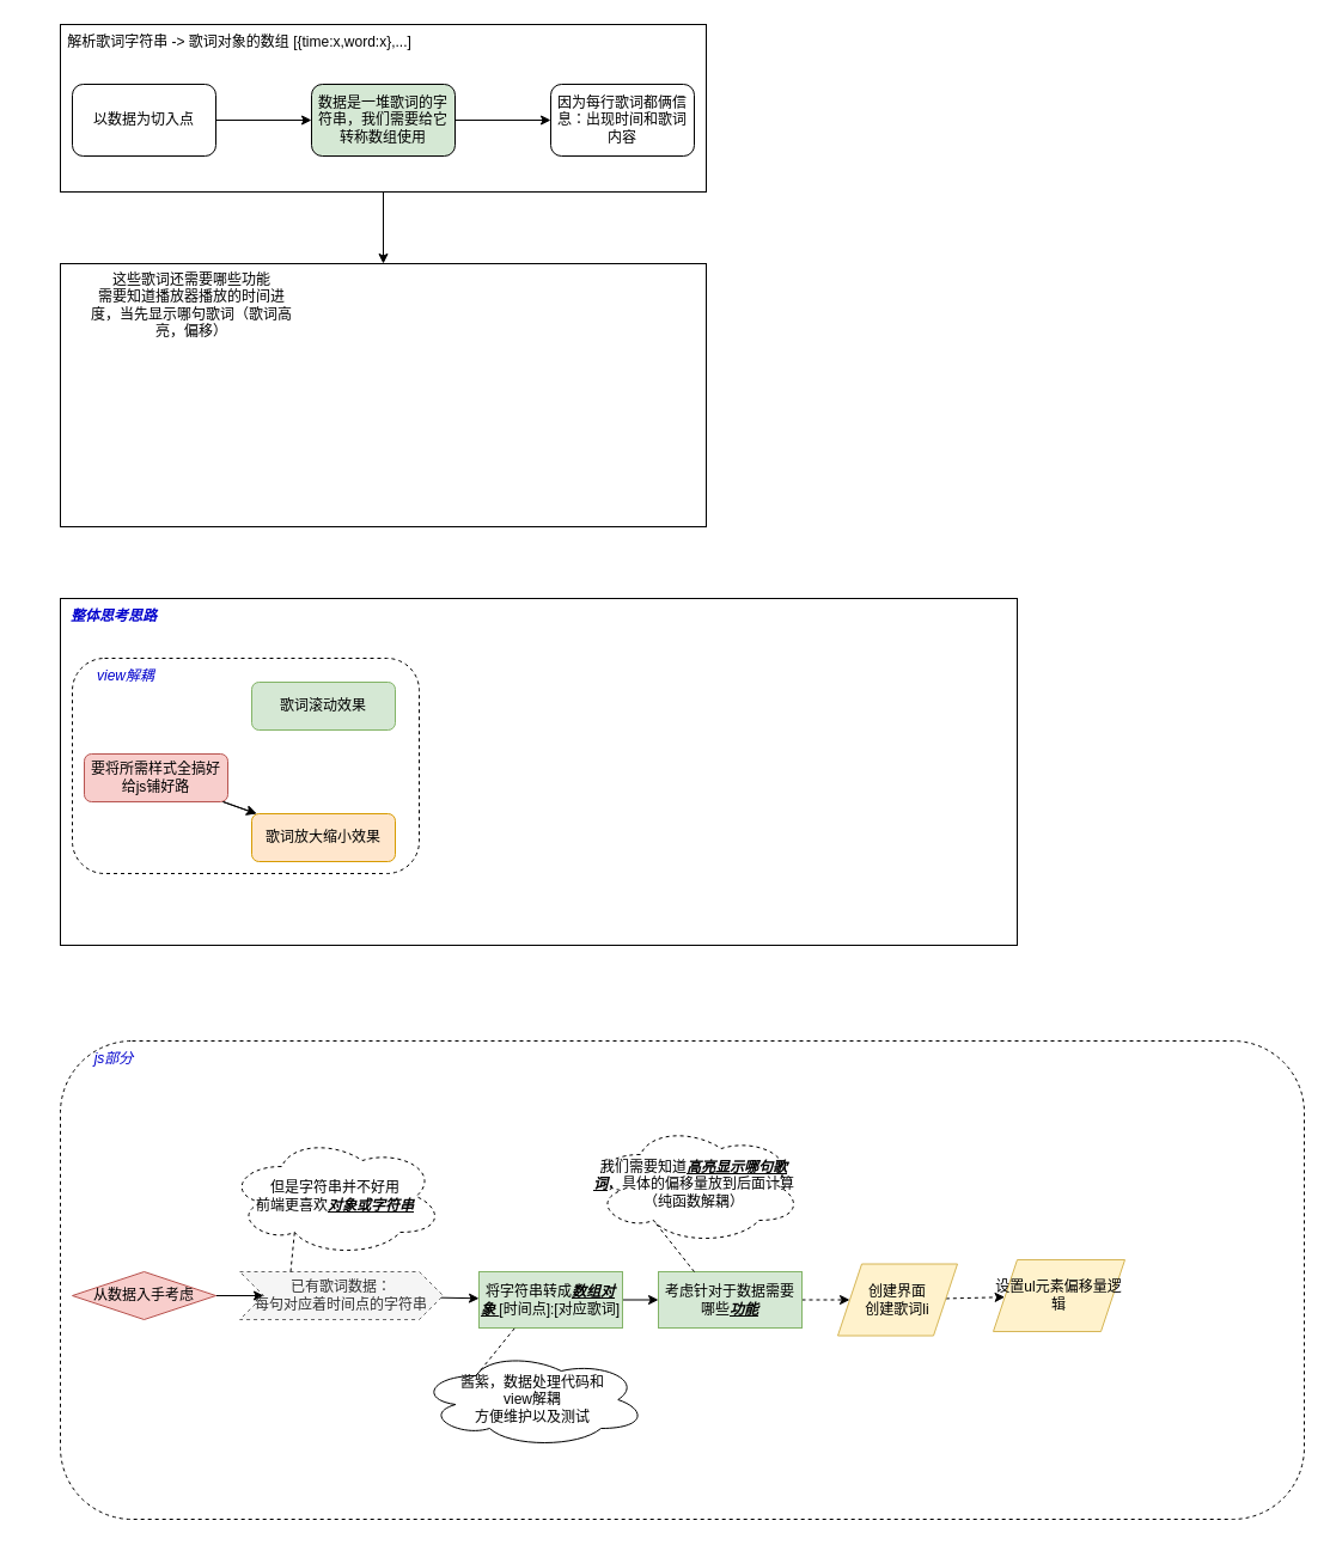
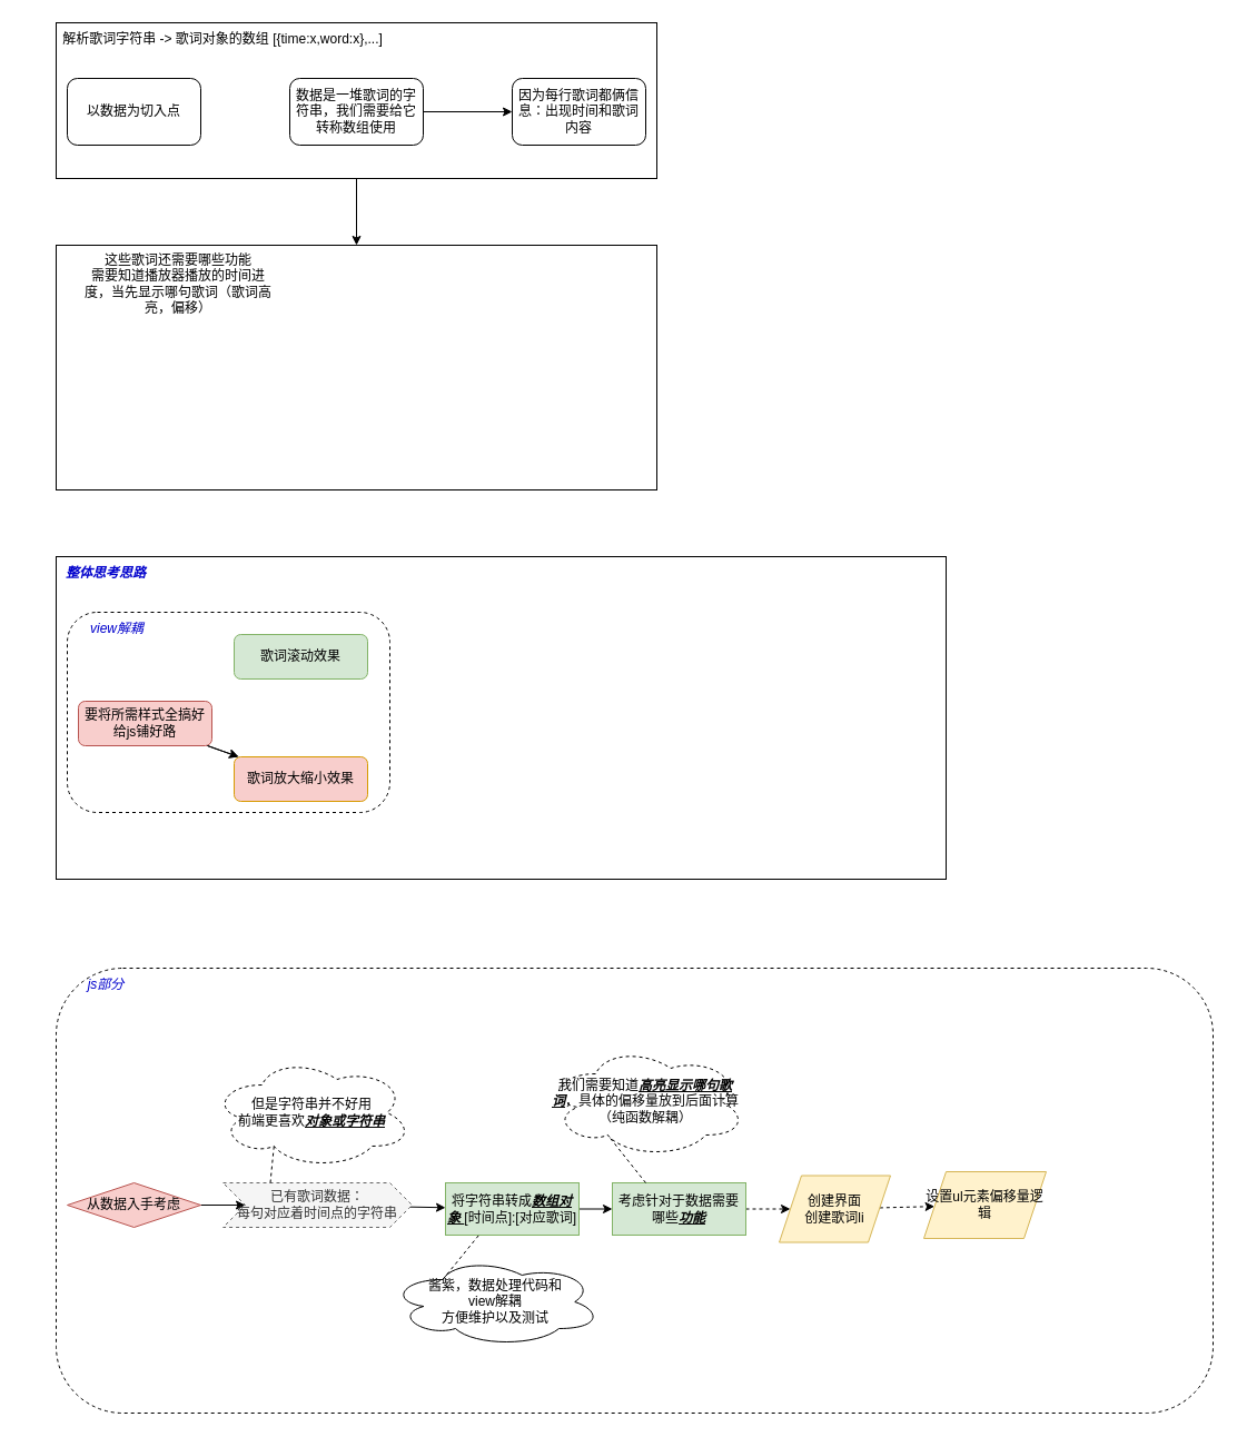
  <mxCell id="0" />
  <mxCell id="1" parent="0" />
  <mxCell id="2" value="" style="rounded=0;whiteSpace=wrap;html=1;" parent="1" vertex="1"><mxGeometry x="50" y="20" width="540" height="140" as="geometry" /></mxCell>
  <mxCell id="3" value="解析歌词字符串 -&amp;gt; 歌词对象的数组 [{time:x,word:x},...]" style="text;html=1;strokeColor=none;fillColor=none;align=center;verticalAlign=middle;whiteSpace=wrap;rounded=0;" parent="1" vertex="1"><mxGeometry x="20" y="20" width="360" height="30" as="geometry" /></mxCell>
  <mxCell id="4" value="" style="group" parent="1" vertex="1" connectable="0"><mxGeometry x="60" y="70" width="520" height="60" as="geometry" /></mxCell>
  <mxCell id="5" value="以数据为切入点" style="rounded=1;whiteSpace=wrap;html=1;" parent="4" vertex="1"><mxGeometry width="120" height="60" as="geometry" /></mxCell>
- <mxCell id="6" value="数据是一堆歌词的字符串，我们需要给它转称数组使用" style="whiteSpace=wrap;html=1;rounded=1;fillColor=#d5e8d4;" parent="4" vertex="1"><mxGeometry x="200" width="120" height="60" as="geometry" /></mxCell>
- <mxCell id="7" value="" style="edgeStyle=none;html=1;" parent="4" source="5" target="6" edge="1"><mxGeometry relative="1" as="geometry" /></mxCell>
+ <mxCell id="6" value="数据是一堆歌词的字符串，我们需要给它转称数组使用" style="whiteSpace=wrap;html=1;rounded=1;" parent="4" vertex="1"><mxGeometry x="200" width="120" height="60" as="geometry" /></mxCell>
  <mxCell id="8" value="因为每行歌词都俩信息：出现时间和歌词内容" style="whiteSpace=wrap;html=1;rounded=1;" parent="4" vertex="1"><mxGeometry x="400" width="120" height="60" as="geometry" /></mxCell>
  <mxCell id="9" value="" style="edgeStyle=none;html=1;" parent="4" source="6" target="8" edge="1"><mxGeometry relative="1" as="geometry" /></mxCell>
  <mxCell id="10" value="" style="endArrow=classic;html=1;exitX=0.5;exitY=1;exitDx=0;exitDy=0;" parent="1" source="2" edge="1"><mxGeometry width="50" height="50" relative="1" as="geometry"><mxPoint x="320" y="260" as="sourcePoint" /><mxPoint x="320" y="220" as="targetPoint" /></mxGeometry></mxCell>
  <mxCell id="11" value="" style="rounded=0;whiteSpace=wrap;html=1;" parent="1" vertex="1"><mxGeometry x="50" y="220" width="540" height="220" as="geometry" /></mxCell>
  <mxCell id="12" value="这些歌词还需要哪些功能&lt;br&gt;需要知道播放器播放的时间进度，当先显示哪句歌词（歌词高亮，偏移）" style="text;html=1;strokeColor=none;fillColor=none;align=center;verticalAlign=middle;whiteSpace=wrap;rounded=0;" parent="1" vertex="1"><mxGeometry x="75" y="240" width="170" height="30" as="geometry" /></mxCell>
  <mxCell id="13" value="" style="rounded=0;whiteSpace=wrap;html=1;" vertex="1" parent="1"><mxGeometry x="50" y="500" width="800" height="290" as="geometry" /></mxCell>
  <mxCell id="14" value="整体思考思路" style="text;html=1;strokeColor=none;fillColor=none;align=center;verticalAlign=middle;whiteSpace=wrap;rounded=0;fontStyle=3;labelBorderColor=none;fontColor=#0000CC;" vertex="1" parent="1"><mxGeometry x="50" y="500" width="90" height="30" as="geometry" /></mxCell>
  <mxCell id="15" value="" style="group" vertex="1" connectable="0" parent="1"><mxGeometry x="60" y="550" width="290" height="180" as="geometry" /></mxCell>
  <mxCell id="16" value="" style="rounded=1;whiteSpace=wrap;html=1;labelBorderColor=none;fontColor=#0000CC;dashed=1;" vertex="1" parent="15"><mxGeometry width="290" height="180" as="geometry" /></mxCell>
  <mxCell id="17" value="view解耦" style="text;html=1;strokeColor=none;fillColor=none;align=center;verticalAlign=middle;whiteSpace=wrap;rounded=0;fontStyle=2;labelBorderColor=none;fontColor=#0000CC;" vertex="1" parent="15"><mxGeometry width="90" height="30" as="geometry" /></mxCell>
  <mxCell id="18" value="要将所需样式全搞好&lt;br&gt;给js铺好路" style="rounded=1;whiteSpace=wrap;html=1;labelBorderColor=none;fillColor=#f8cecc;strokeColor=#b85450;" vertex="1" parent="15"><mxGeometry x="10" y="80" width="120" height="40" as="geometry" /></mxCell>
  <mxCell id="19" value="歌词滚动效果" style="rounded=1;whiteSpace=wrap;html=1;labelBorderColor=none;fillColor=#d5e8d4;strokeColor=#82b366;" vertex="1" parent="15"><mxGeometry x="150" y="20" width="120" height="40" as="geometry" /></mxCell>
- <mxCell id="20" value="歌词放大缩小效果" style="rounded=1;whiteSpace=wrap;html=1;labelBorderColor=none;fillColor=#ffe6cc;strokeColor=#d79b00;" vertex="1" parent="15"><mxGeometry x="150" y="130" width="120" height="40" as="geometry" /></mxCell>
+ <mxCell id="20" value="歌词放大缩小效果" style="rounded=1;whiteSpace=wrap;html=1;labelBorderColor=none;fillColor=#f8cecc;strokeColor=#d79b00;" vertex="1" parent="15"><mxGeometry x="150" y="130" width="120" height="40" as="geometry" /></mxCell>
  <mxCell id="21" value="" style="edgeStyle=none;html=1;fontColor=#000000;" edge="1" parent="15" source="18" target="20"><mxGeometry relative="1" as="geometry" /></mxCell>
  <mxCell id="22" value="" style="edgeStyle=none;html=1;fontColor=#000000;" edge="1" parent="15" source="18" target="20"><mxGeometry relative="1" as="geometry" /></mxCell>
  <mxCell id="23" value="" style="rounded=1;whiteSpace=wrap;html=1;labelBorderColor=none;fontColor=#000000;dashed=1;" vertex="1" parent="1"><mxGeometry x="50" y="870" width="1040" height="400" as="geometry" /></mxCell>
  <mxCell id="24" value="js部分" style="text;html=1;strokeColor=none;fillColor=none;align=center;verticalAlign=middle;whiteSpace=wrap;rounded=0;fontStyle=2;labelBorderColor=none;fontColor=#0000CC;" vertex="1" parent="1"><mxGeometry x="50" y="870" width="90" height="30" as="geometry" /></mxCell>
  <mxCell id="25" value="" style="edgeStyle=none;html=1;fontColor=#000000;" edge="1" parent="1" source="26" target="28"><mxGeometry relative="1" as="geometry" /></mxCell>
  <mxCell id="26" value="从数据入手考虑" style="rhombus;whiteSpace=wrap;html=1;labelBorderColor=none;fillColor=#f8cecc;strokeColor=#b85450;" vertex="1" parent="1"><mxGeometry x="60" y="1063" width="120" height="40" as="geometry" /></mxCell>
  <mxCell id="27" value="" style="edgeStyle=none;html=1;fontColor=#000000;" edge="1" parent="1" source="28" target="32"><mxGeometry relative="1" as="geometry" /></mxCell>
  <mxCell id="28" value="已有歌词数据：&lt;br&gt;每句对应着时间点的字符串" style="shape=step;perimeter=stepPerimeter;whiteSpace=wrap;html=1;fixedSize=1;dashed=1;labelBorderColor=none;fontColor=#333333;fillColor=#f5f5f5;strokeColor=#666666;" vertex="1" parent="1"><mxGeometry x="200" y="1063" width="170" height="40" as="geometry" /></mxCell>
  <mxCell id="29" value="但是字符串并不好用&lt;br&gt;前端更喜欢&lt;b&gt;&lt;i&gt;&lt;u&gt;对象或字符串&lt;/u&gt;&lt;/i&gt;&lt;/b&gt;" style="ellipse;shape=cloud;whiteSpace=wrap;html=1;dashed=1;labelBorderColor=none;fontColor=#000000;" vertex="1" parent="1"><mxGeometry x="190" y="950" width="180" height="100" as="geometry" /></mxCell>
  <mxCell id="30" value="" style="endArrow=none;dashed=1;html=1;fontColor=#000000;exitX=0.25;exitY=0;exitDx=0;exitDy=0;entryX=0.31;entryY=0.8;entryDx=0;entryDy=0;entryPerimeter=0;" edge="1" parent="1" source="28" target="29"><mxGeometry width="50" height="50" relative="1" as="geometry"><mxPoint x="540" y="980" as="sourcePoint" /><mxPoint x="590" y="930" as="targetPoint" /></mxGeometry></mxCell>
  <mxCell id="31" value="" style="edgeStyle=none;html=1;fontColor=#000000;" edge="1" parent="1" source="32" target="36"><mxGeometry relative="1" as="geometry" /></mxCell>
  <mxCell id="32" value="将字符串转成&lt;b&gt;&lt;i&gt;&lt;u&gt;数组&lt;/u&gt;&lt;/i&gt;&lt;/b&gt;&lt;u&gt;&lt;b&gt;&lt;i&gt;对象&amp;nbsp;&lt;/i&gt;&lt;/b&gt;&lt;/u&gt;[时间点]:[对应歌词]" style="whiteSpace=wrap;html=1;fillColor=#d5e8d4;strokeColor=#82b366;labelBorderColor=none;" vertex="1" parent="1"><mxGeometry x="400" y="1063" width="120" height="47" as="geometry" /></mxCell>
  <mxCell id="33" value="酱紫，数据处理代码和&lt;br&gt;view解耦&lt;br&gt;方便维护以及测试" style="ellipse;shape=cloud;whiteSpace=wrap;html=1;labelBorderColor=none;fontColor=#000000;" vertex="1" parent="1"><mxGeometry x="350" y="1130" width="190" height="80" as="geometry" /></mxCell>
  <mxCell id="34" value="" style="endArrow=none;dashed=1;html=1;fontColor=#000000;exitX=0.25;exitY=0.25;exitDx=0;exitDy=0;entryX=0.25;entryY=1;entryDx=0;entryDy=0;exitPerimeter=0;" edge="1" parent="1" source="33" target="32"><mxGeometry width="50" height="50" relative="1" as="geometry"><mxPoint x="252.5" y="1073" as="sourcePoint" /><mxPoint x="255.8" y="1040" as="targetPoint" /></mxGeometry></mxCell>
  <mxCell id="35" value="" style="edgeStyle=none;html=1;dashed=1;fontColor=#000000;" edge="1" parent="1" source="36" target="40"><mxGeometry relative="1" as="geometry" /></mxCell>
  <mxCell id="36" value="考虑针对于数据需要哪些&lt;b&gt;&lt;u&gt;&lt;i&gt;功能&lt;/i&gt;&lt;/u&gt;&lt;/b&gt;" style="whiteSpace=wrap;html=1;fillColor=#d5e8d4;strokeColor=#82b366;labelBorderColor=none;" vertex="1" parent="1"><mxGeometry x="550" y="1063" width="120" height="47" as="geometry" /></mxCell>
  <mxCell id="37" value="我们需要知道&lt;b&gt;&lt;i&gt;&lt;u&gt;高亮显示哪句歌词&lt;/u&gt;&lt;/i&gt;&lt;/b&gt;，具体的偏移量放到后面计算（纯函数解耦）" style="ellipse;shape=cloud;whiteSpace=wrap;html=1;dashed=1;labelBorderColor=none;fontColor=#000000;" vertex="1" parent="1"><mxGeometry x="490" y="940" width="180" height="100" as="geometry" /></mxCell>
  <mxCell id="38" value="" style="endArrow=none;dashed=1;html=1;fontColor=#000000;exitX=0.25;exitY=0;exitDx=0;exitDy=0;entryX=0.31;entryY=0.8;entryDx=0;entryDy=0;entryPerimeter=0;" edge="1" parent="1" source="36" target="37"><mxGeometry width="50" height="50" relative="1" as="geometry"><mxPoint x="530" y="1050" as="sourcePoint" /><mxPoint x="562.5" y="1010" as="targetPoint" /></mxGeometry></mxCell>
  <mxCell id="39" value="" style="edgeStyle=none;html=1;dashed=1;fontColor=#000000;" edge="1" parent="1" source="40" target="41"><mxGeometry relative="1" as="geometry" /></mxCell>
  <mxCell id="40" value="创建界面&lt;br&gt;创建歌词li" style="shape=parallelogram;perimeter=parallelogramPerimeter;whiteSpace=wrap;html=1;fixedSize=1;fillColor=#fff2cc;strokeColor=#d6b656;labelBorderColor=none;" vertex="1" parent="1"><mxGeometry x="700" y="1056.5" width="100" height="60" as="geometry" /></mxCell>
  <mxCell id="41" value="设置ul元素偏移量逻辑" style="shape=parallelogram;perimeter=parallelogramPerimeter;whiteSpace=wrap;html=1;fixedSize=1;fillColor=#fff2cc;strokeColor=#d6b656;labelBorderColor=none;" vertex="1" parent="1"><mxGeometry x="830" y="1053" width="110" height="60" as="geometry" /></mxCell>
